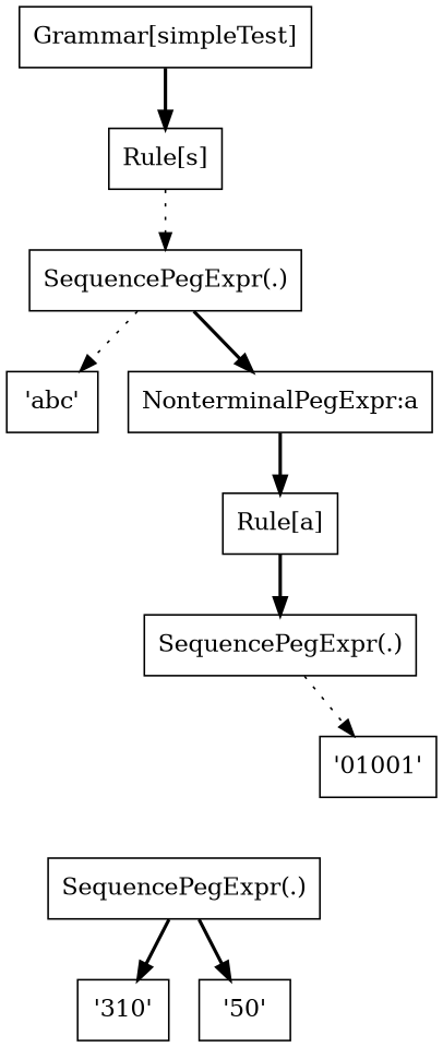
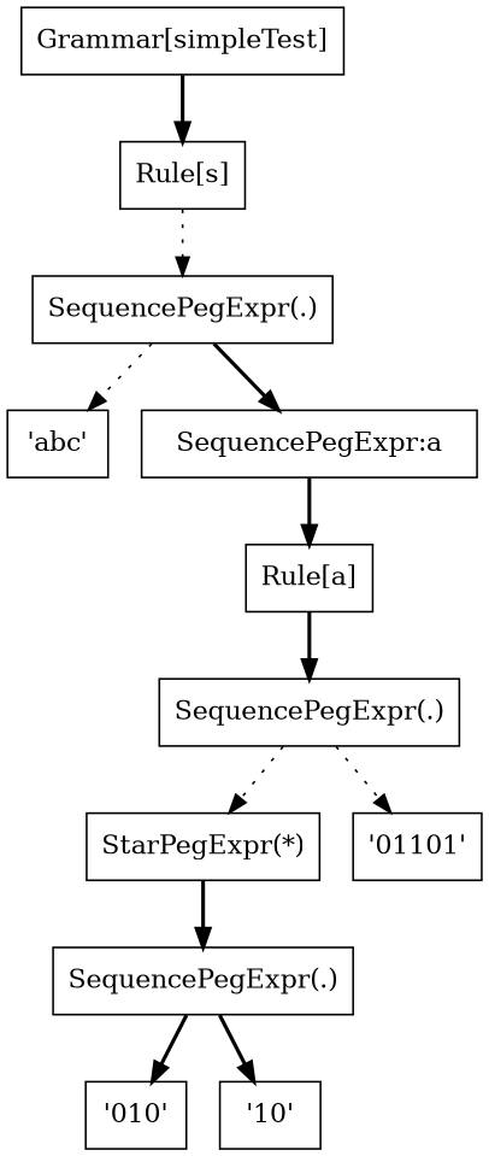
  digraph {
    node [shape=box]
    edge [style=bold]
    n1 [label="Grammar[simpleTest]"]
    n2 [label="Rule[s]"]
    n3 [label="SequencePegExpr(.)"]
    n4 [label="Rule[a]"]
    n5 [label="SequencePegExpr(.)"]
    n6 [label="'abc'"]
-   n7 [label="NonterminalPegExpr:a"]
-   n9 [label="'01001'"]
+   n7 [label="SequencePegExpr:a"]
+   n8 [label="StarPegExpr(*)"]
+   n9 [label="'01101'"]
    n10 [label="SequencePegExpr(.)"]
-   n11 [label="'310'"]
-   n12 [label="'50'"]
+   n11 [label="'010'"]
+   n12 [label="'10'"]
    n1 -> n2
    n2 -> n3 [style=dotted]
    n3 -> n6 [style=dotted]
    n3 -> n7
    n4 -> n5
+   n5 -> n8 [style=dotted]
    n5 -> n9 [style=dotted]
    n7 -> n4
+   n8 -> n10
    n10 -> n11
    n10 -> n12
  }
